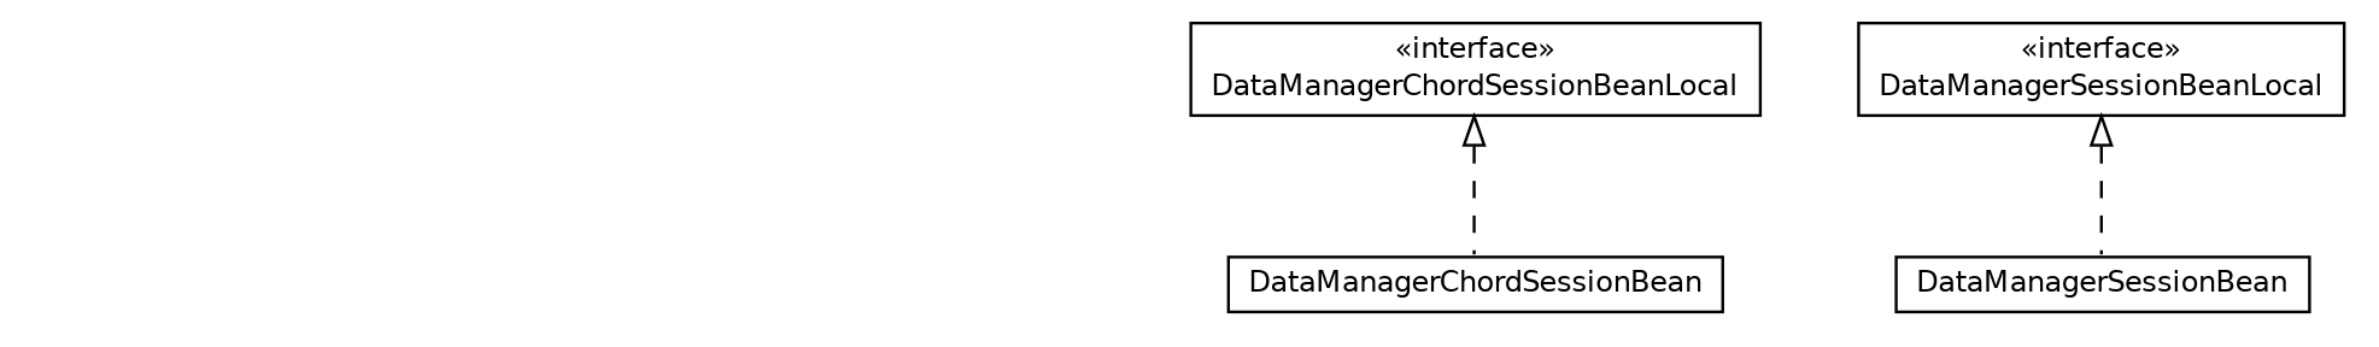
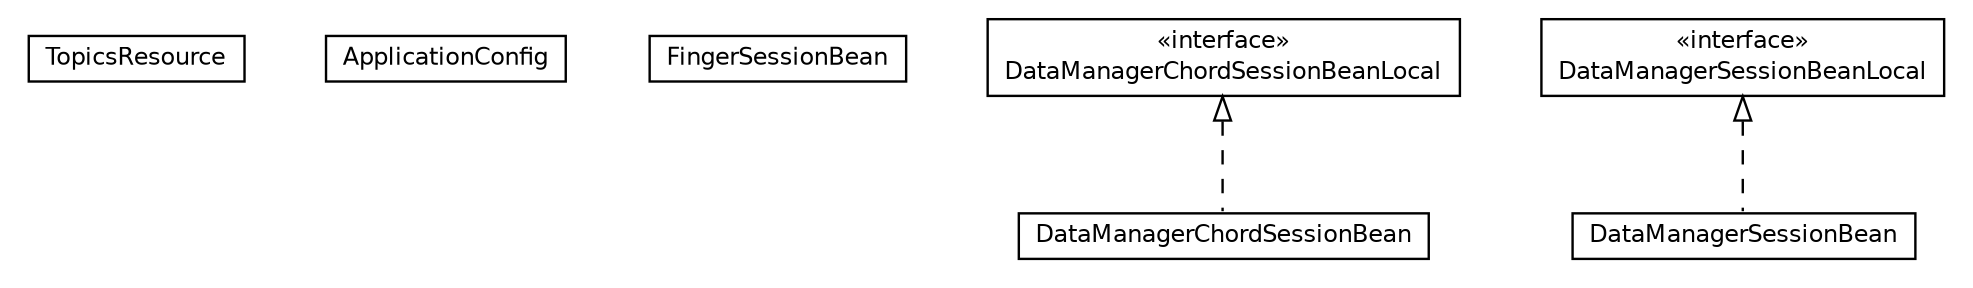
  digraph {
    nodesep=0.25
    ranksep=0.5
    node [fontcolor=black fontname=Helvetica fontsize=10.0 shape=plaintext]
    edge [arrowtail=empty dir=back fontname=Helvetica fontsize=10 headport=p labelfontname=Helvetica labelfontsize=10 style=dashed tailport=p]
+   n1 [label=<<table title="org.unict.ing.pds.dhtdb.datamanager.TopicsResource" border="0" cellborder="1" cellspacing="0" cellpadding="2" port="p" href="./TopicsResource.html"> 		<tr><td><table border="0" cellspacing="0" cellpadding="1"> <tr><td align="center" balign="center"> TopicsResource </td></tr> 		</table></td></tr> 		</table>>]
+   n2 [label=<<table title="org.unict.ing.pds.dhtdb.datamanager.ApplicationConfig" border="0" cellborder="1" cellspacing="0" cellpadding="2" port="p" href="./ApplicationConfig.html"> 		<tr><td><table border="0" cellspacing="0" cellpadding="1"> <tr><td align="center" balign="center"> ApplicationConfig </td></tr> 		</table></td></tr> 		</table>>]
+   n3 [label=<<table title="org.unict.ing.pds.dhtdb.datamanager.FingerSessionBean" border="0" cellborder="1" cellspacing="0" cellpadding="2" port="p" href="./FingerSessionBean.html"> 		<tr><td><table border="0" cellspacing="0" cellpadding="1"> <tr><td align="center" balign="center"> FingerSessionBean </td></tr> 		</table></td></tr> 		</table>>]
    n4 [label=<<table title="org.unict.ing.pds.dhtdb.datamanager.DataManagerChordSessionBeanLocal" border="0" cellborder="1" cellspacing="0" cellpadding="2" port="p" href="./DataManagerChordSessionBeanLocal.html"> 		<tr><td><table border="0" cellspacing="0" cellpadding="1"> <tr><td align="center" balign="center"> &#171;interface&#187; </td></tr> <tr><td align="center" balign="center"> DataManagerChordSessionBeanLocal </td></tr> 		</table></td></tr> 		</table>>]
    n5 [label=<<table title="org.unict.ing.pds.dhtdb.datamanager.DataManagerChordSessionBean" border="0" cellborder="1" cellspacing="0" cellpadding="2" port="p" href="./DataManagerChordSessionBean.html"> 		<tr><td><table border="0" cellspacing="0" cellpadding="1"> <tr><td align="center" balign="center"> DataManagerChordSessionBean </td></tr> 		</table></td></tr> 		</table>>]
    n6 [label=<<table title="org.unict.ing.pds.dhtdb.datamanager.DataManagerSessionBeanLocal" border="0" cellborder="1" cellspacing="0" cellpadding="2" port="p" href="./DataManagerSessionBeanLocal.html"> 		<tr><td><table border="0" cellspacing="0" cellpadding="1"> <tr><td align="center" balign="center"> &#171;interface&#187; </td></tr> <tr><td align="center" balign="center"> DataManagerSessionBeanLocal </td></tr> 		</table></td></tr> 		</table>>]
    n7 [label=<<table title="org.unict.ing.pds.dhtdb.datamanager.DataManagerSessionBean" border="0" cellborder="1" cellspacing="0" cellpadding="2" port="p" href="./DataManagerSessionBean.html"> 		<tr><td><table border="0" cellspacing="0" cellpadding="1"> <tr><td align="center" balign="center"> DataManagerSessionBean </td></tr> 		</table></td></tr> 		</table>>]
    n4 -> n5
    n6 -> n7
  }
